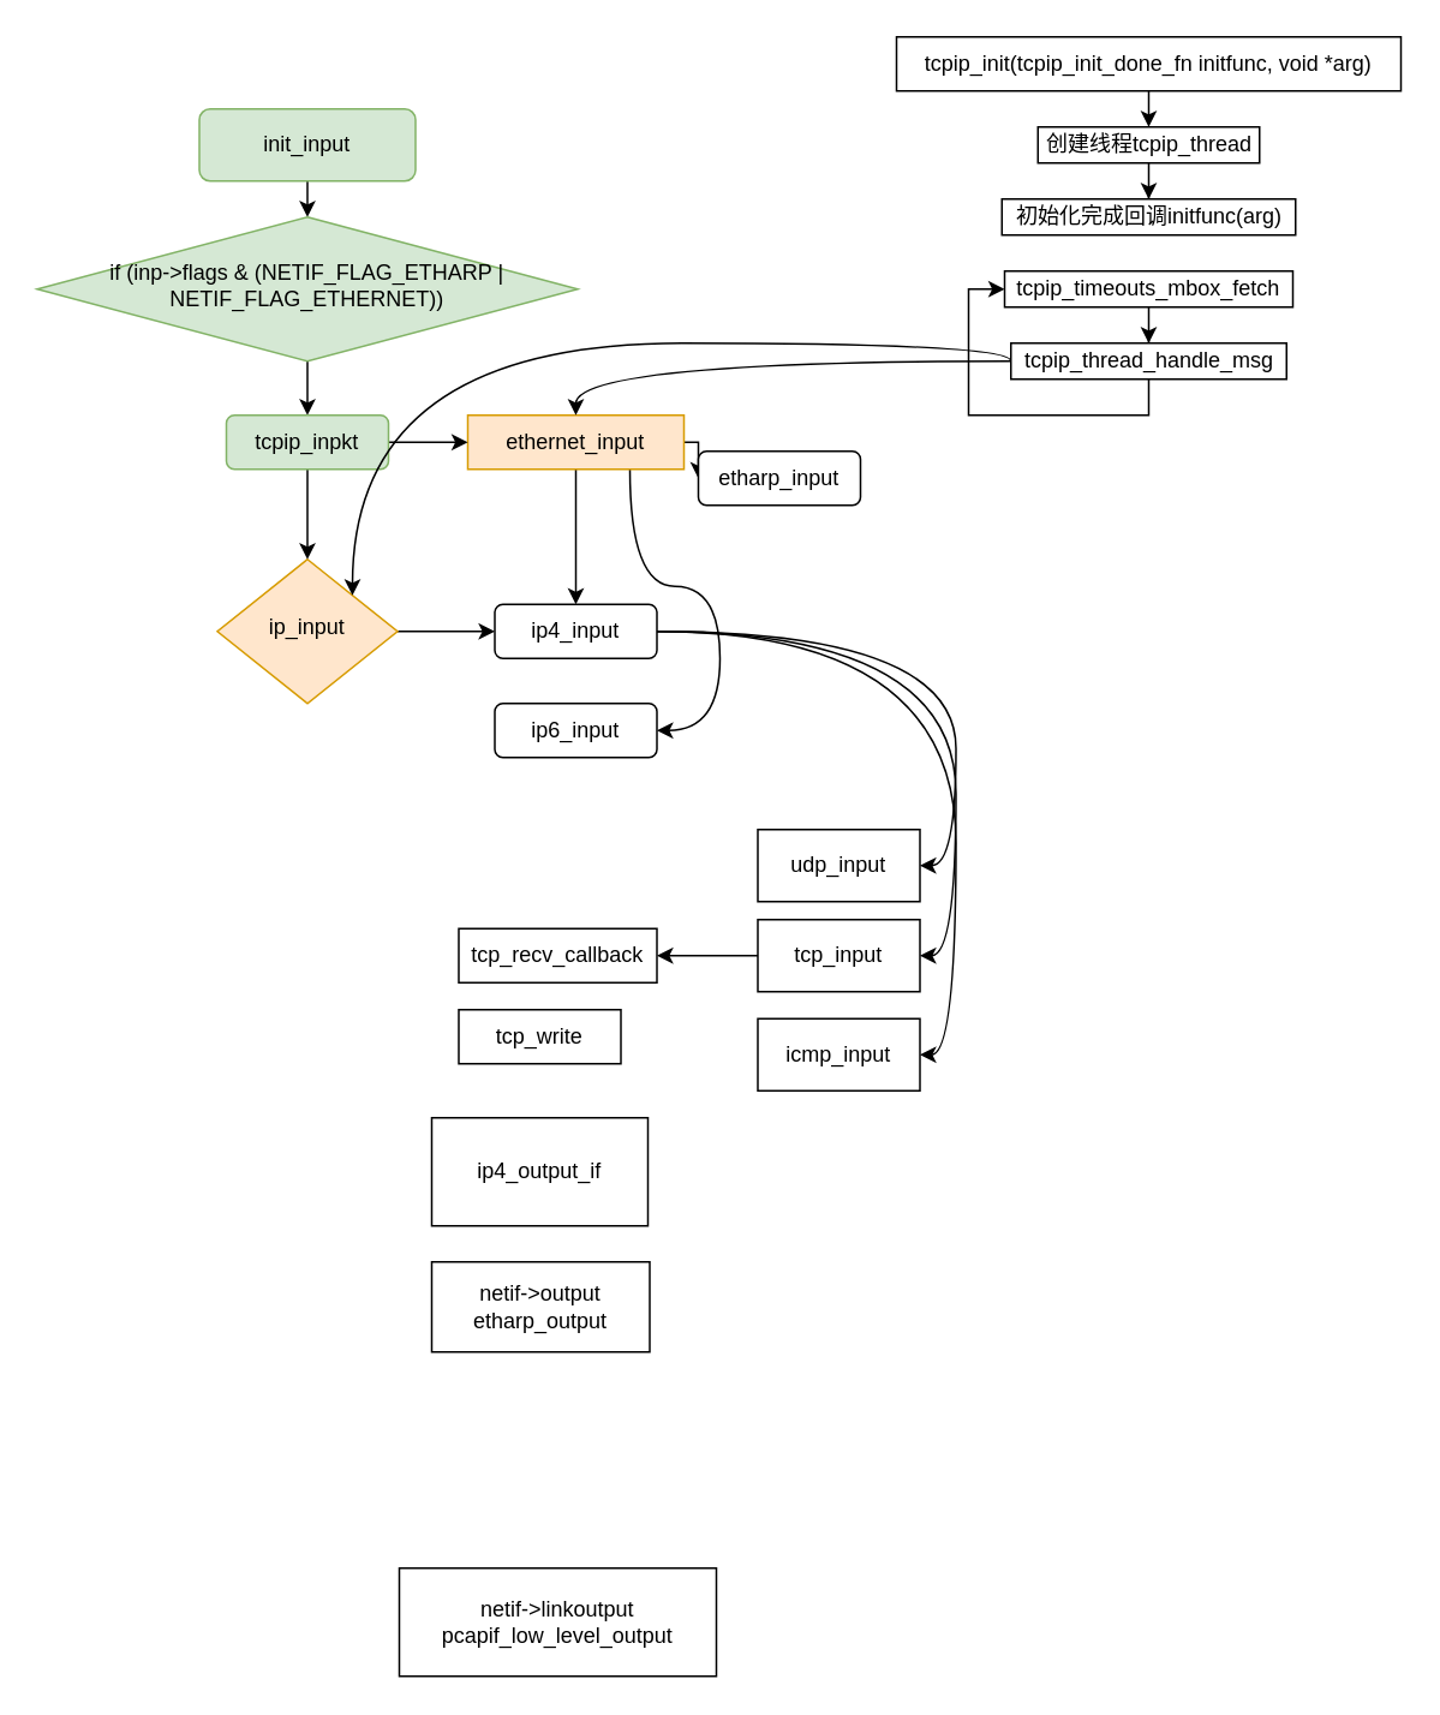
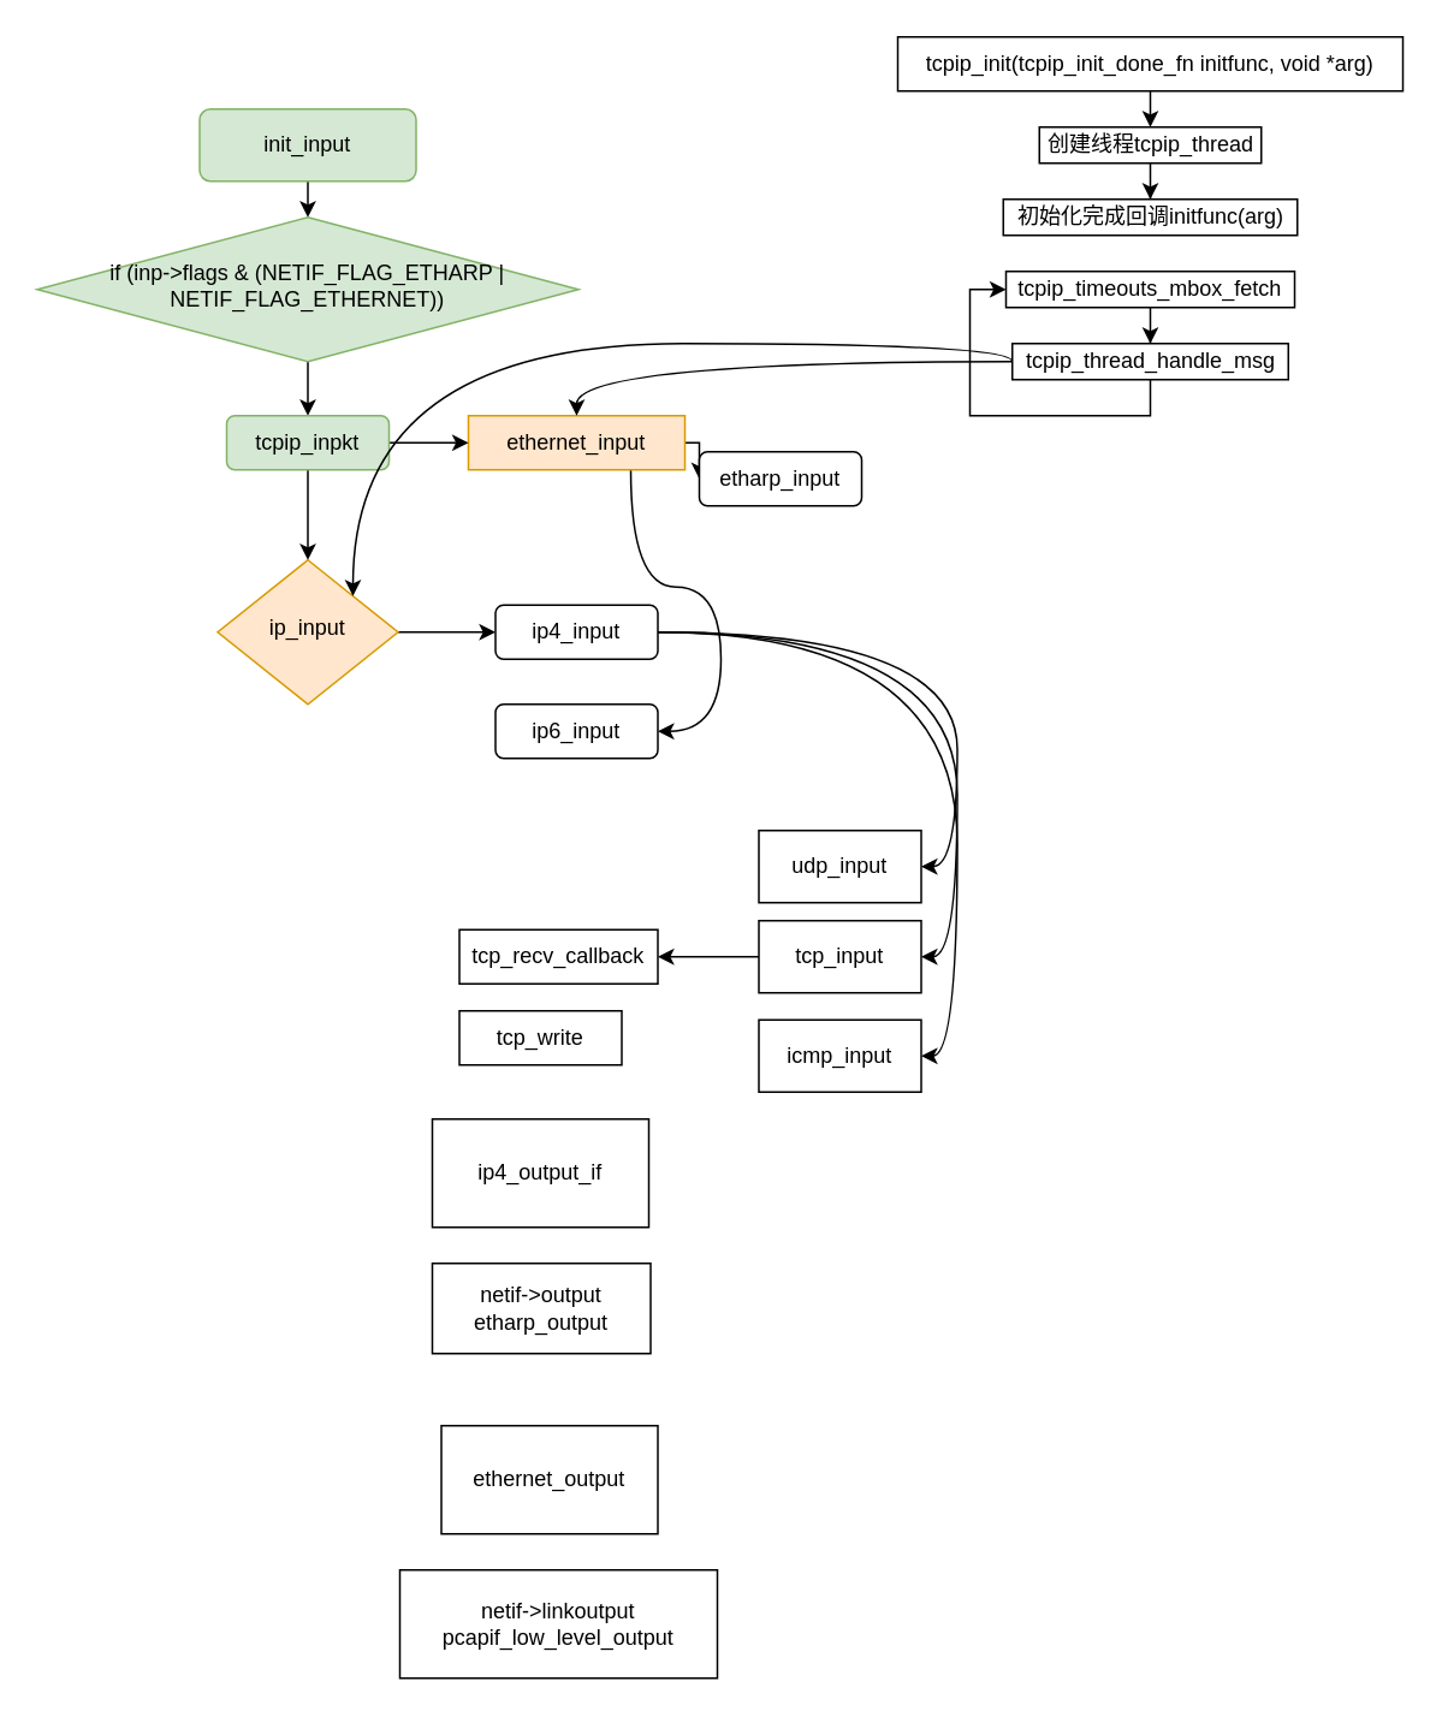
  <mxCell id="0" />
  <mxCell id="1" parent="0" />
  <mxCell id="2" style="edgeStyle=orthogonalEdgeStyle;rounded=0;orthogonalLoop=1;jettySize=auto;html=1;exitX=0.5;exitY=1;exitDx=0;exitDy=0;entryX=0.5;entryY=0;entryDx=0;entryDy=0;" parent="1" source="3" target="5" edge="1"><mxGeometry relative="1" as="geometry" /></mxCell>
  <mxCell id="3" value="init_input" style="rounded=1;whiteSpace=wrap;html=1;fontSize=12;glass=0;strokeWidth=1;shadow=0;fillColor=#d5e8d4;strokeColor=#82b366;" parent="1" vertex="1"><mxGeometry x="110" y="60" width="120" height="40" as="geometry" /></mxCell>
  <mxCell id="4" style="edgeStyle=orthogonalEdgeStyle;rounded=0;orthogonalLoop=1;jettySize=auto;html=1;exitX=0.5;exitY=1;exitDx=0;exitDy=0;entryX=0.5;entryY=0;entryDx=0;entryDy=0;" parent="1" source="5" target="20" edge="1"><mxGeometry relative="1" as="geometry" /></mxCell>
  <mxCell id="5" value="if (inp-&amp;gt;flags &amp;amp; (NETIF_FLAG_ETHARP | NETIF_FLAG_ETHERNET))" style="rhombus;whiteSpace=wrap;html=1;shadow=0;fontFamily=Helvetica;fontSize=12;align=center;strokeWidth=1;spacing=6;spacingTop=-4;fillColor=#d5e8d4;strokeColor=#82b366;" parent="1" vertex="1"><mxGeometry x="20" y="120" width="300" height="80" as="geometry" /></mxCell>
  <mxCell id="6" style="edgeStyle=orthogonalEdgeStyle;rounded=0;orthogonalLoop=1;jettySize=auto;html=1;exitX=1;exitY=0.5;exitDx=0;exitDy=0;entryX=0;entryY=0.5;entryDx=0;entryDy=0;" parent="1" source="9" target="16" edge="1"><mxGeometry relative="1" as="geometry" /></mxCell>
- <mxCell id="7" value="" style="edgeStyle=orthogonalEdgeStyle;rounded=0;orthogonalLoop=1;jettySize=auto;html=1;curved=1;" parent="1" source="9" target="15" edge="1"><mxGeometry relative="1" as="geometry" /></mxCell>
  <mxCell id="8" style="edgeStyle=orthogonalEdgeStyle;rounded=0;orthogonalLoop=1;jettySize=auto;html=1;exitX=0.75;exitY=1;exitDx=0;exitDy=0;entryX=1;entryY=0.5;entryDx=0;entryDy=0;curved=1;" parent="1" source="9" target="17" edge="1"><mxGeometry relative="1" as="geometry" /></mxCell>
  <mxCell id="9" value="ethernet_input" style="rounded=1;whiteSpace=wrap;html=1;fontSize=12;glass=0;strokeWidth=1;shadow=0;arcSize=0;fillColor=#ffe6cc;strokeColor=#d79b00;" parent="1" vertex="1"><mxGeometry x="259" y="230" width="120" height="30" as="geometry" /></mxCell>
  <mxCell id="10" style="edgeStyle=orthogonalEdgeStyle;rounded=0;orthogonalLoop=1;jettySize=auto;html=1;" parent="1" source="11" target="15" edge="1"><mxGeometry relative="1" as="geometry" /></mxCell>
  <mxCell id="11" value="ip_input" style="rhombus;whiteSpace=wrap;html=1;shadow=0;fontFamily=Helvetica;fontSize=12;align=center;strokeWidth=1;spacing=6;spacingTop=-4;fillColor=#ffe6cc;strokeColor=#d79b00;" parent="1" vertex="1"><mxGeometry x="120" y="310" width="100" height="80" as="geometry" /></mxCell>
  <mxCell id="12" style="edgeStyle=orthogonalEdgeStyle;rounded=0;orthogonalLoop=1;jettySize=auto;html=1;entryX=1;entryY=0.5;entryDx=0;entryDy=0;curved=1;exitX=1;exitY=0.5;exitDx=0;exitDy=0;" parent="1" source="15" target="21" edge="1"><mxGeometry relative="1" as="geometry" /></mxCell>
  <mxCell id="13" style="edgeStyle=orthogonalEdgeStyle;rounded=0;orthogonalLoop=1;jettySize=auto;html=1;exitX=1;exitY=0.5;exitDx=0;exitDy=0;entryX=1;entryY=0.5;entryDx=0;entryDy=0;curved=1;" parent="1" source="15" target="23" edge="1"><mxGeometry relative="1" as="geometry" /></mxCell>
  <mxCell id="14" style="edgeStyle=orthogonalEdgeStyle;rounded=0;orthogonalLoop=1;jettySize=auto;html=1;exitX=1;exitY=0.5;exitDx=0;exitDy=0;entryX=1;entryY=0.5;entryDx=0;entryDy=0;curved=1;" parent="1" source="15" target="24" edge="1"><mxGeometry relative="1" as="geometry" /></mxCell>
  <mxCell id="15" value="ip4_input" style="rounded=1;whiteSpace=wrap;html=1;" parent="1" vertex="1"><mxGeometry x="274" y="335" width="90" height="30" as="geometry" /></mxCell>
  <mxCell id="16" value="etharp_input" style="rounded=1;whiteSpace=wrap;html=1;" parent="1" vertex="1"><mxGeometry x="387" y="250" width="90" height="30" as="geometry" /></mxCell>
  <mxCell id="17" value="ip6_input" style="rounded=1;whiteSpace=wrap;html=1;" parent="1" vertex="1"><mxGeometry x="274" y="390" width="90" height="30" as="geometry" /></mxCell>
  <mxCell id="18" style="edgeStyle=orthogonalEdgeStyle;rounded=0;orthogonalLoop=1;jettySize=auto;html=1;exitX=1;exitY=0.5;exitDx=0;exitDy=0;entryX=0;entryY=0.5;entryDx=0;entryDy=0;" parent="1" source="20" target="9" edge="1"><mxGeometry relative="1" as="geometry" /></mxCell>
  <mxCell id="19" style="edgeStyle=orthogonalEdgeStyle;rounded=0;orthogonalLoop=1;jettySize=auto;html=1;exitX=0.5;exitY=1;exitDx=0;exitDy=0;entryX=0.5;entryY=0;entryDx=0;entryDy=0;" parent="1" source="20" target="11" edge="1"><mxGeometry relative="1" as="geometry" /></mxCell>
  <mxCell id="20" value="tcpip_inpkt" style="rounded=1;whiteSpace=wrap;html=1;fillColor=#d5e8d4;strokeColor=#82b366;" parent="1" vertex="1"><mxGeometry x="125" y="230" width="90" height="30" as="geometry" /></mxCell>
  <mxCell id="21" value="udp_input" style="rounded=0;whiteSpace=wrap;html=1;" parent="1" vertex="1"><mxGeometry x="420" y="460" width="90" height="40" as="geometry" /></mxCell>
  <mxCell id="22" style="edgeStyle=orthogonalEdgeStyle;rounded=0;orthogonalLoop=1;jettySize=auto;html=1;curved=1;" edge="1" parent="1" source="23" target="25"><mxGeometry relative="1" as="geometry" /></mxCell>
  <mxCell id="23" value="tcp_input" style="rounded=0;whiteSpace=wrap;html=1;" parent="1" vertex="1"><mxGeometry x="420" y="510" width="90" height="40" as="geometry" /></mxCell>
  <mxCell id="24" value="icmp_input" style="rounded=0;whiteSpace=wrap;html=1;" parent="1" vertex="1"><mxGeometry x="420" y="565" width="90" height="40" as="geometry" /></mxCell>
  <mxCell id="25" value="tcp_recv_callback" style="rounded=0;whiteSpace=wrap;html=1;" vertex="1" parent="1"><mxGeometry x="254" y="515" width="110" height="30" as="geometry" /></mxCell>
  <mxCell id="26" value="tcp_write" style="rounded=0;whiteSpace=wrap;html=1;" vertex="1" parent="1"><mxGeometry x="254" y="560" width="90" height="30" as="geometry" /></mxCell>
  <mxCell id="27" value="ip4_output_if" style="rounded=0;whiteSpace=wrap;html=1;" vertex="1" parent="1"><mxGeometry x="239" y="620" width="120" height="60" as="geometry" /></mxCell>
  <mxCell id="28" value="netif-&amp;gt;output&lt;br&gt;etharp_output" style="rounded=0;whiteSpace=wrap;html=1;" vertex="1" parent="1"><mxGeometry x="239" y="700" width="121" height="50" as="geometry" /></mxCell>
+ <mxCell id="29" value="ethernet_output" style="rounded=0;whiteSpace=wrap;html=1;" vertex="1" parent="1"><mxGeometry x="244" y="790" width="120" height="60" as="geometry" /></mxCell>
  <mxCell id="30" value="netif-&amp;gt;linkoutput&lt;br&gt;pcapif_low_level_output" style="rounded=0;whiteSpace=wrap;html=1;" vertex="1" parent="1"><mxGeometry x="221" y="870" width="176" height="60" as="geometry" /></mxCell>
  <mxCell id="31" style="edgeStyle=orthogonalEdgeStyle;rounded=0;orthogonalLoop=1;jettySize=auto;html=1;exitX=0.5;exitY=1;exitDx=0;exitDy=0;entryX=0.5;entryY=0;entryDx=0;entryDy=0;" edge="1" parent="1" source="32" target="34"><mxGeometry relative="1" as="geometry" /></mxCell>
  <mxCell id="32" value="tcpip_init(tcpip_init_done_fn initfunc, void *arg)" style="rounded=0;whiteSpace=wrap;html=1;" vertex="1" parent="1"><mxGeometry x="497" width="280" height="30" as="geometry" y="20" /></mxCell>
  <mxCell id="33" style="edgeStyle=orthogonalEdgeStyle;rounded=0;orthogonalLoop=1;jettySize=auto;html=1;exitX=0.5;exitY=1;exitDx=0;exitDy=0;" edge="1" parent="1" source="34" target="37"><mxGeometry relative="1" as="geometry" /></mxCell>
  <mxCell id="34" value="创建线程tcpip_thread" style="rounded=0;whiteSpace=wrap;html=1;" vertex="1" parent="1"><mxGeometry x="575.5" y="70" width="123" height="20" as="geometry" /></mxCell>
  <mxCell id="35" style="edgeStyle=orthogonalEdgeStyle;rounded=0;orthogonalLoop=1;jettySize=auto;html=1;exitX=0.5;exitY=1;exitDx=0;exitDy=0;" edge="1" parent="1" source="36" target="41"><mxGeometry relative="1" as="geometry" /></mxCell>
  <mxCell id="36" value="tcpip_timeouts_mbox_fetch" style="rounded=0;whiteSpace=wrap;html=1;" vertex="1" parent="1"><mxGeometry x="557" y="150" width="160" height="20" as="geometry" /></mxCell>
  <mxCell id="37" value="初始化完成回调initfunc(arg)" style="rounded=0;whiteSpace=wrap;html=1;" vertex="1" parent="1"><mxGeometry x="555.5" y="110" width="163" height="20" as="geometry" /></mxCell>
  <mxCell id="38" style="edgeStyle=orthogonalEdgeStyle;rounded=0;orthogonalLoop=1;jettySize=auto;html=1;exitX=0.5;exitY=1;exitDx=0;exitDy=0;entryX=0;entryY=0.5;entryDx=0;entryDy=0;" edge="1" parent="1" source="41" target="36"><mxGeometry relative="1" as="geometry" /></mxCell>
  <mxCell id="39" style="edgeStyle=orthogonalEdgeStyle;rounded=0;orthogonalLoop=1;jettySize=auto;html=1;exitX=0;exitY=0.5;exitDx=0;exitDy=0;entryX=0.5;entryY=0;entryDx=0;entryDy=0;curved=1;" edge="1" parent="1" source="41" target="9"><mxGeometry relative="1" as="geometry" /></mxCell>
  <mxCell id="40" style="edgeStyle=orthogonalEdgeStyle;rounded=0;orthogonalLoop=1;jettySize=auto;html=1;exitX=0;exitY=0.5;exitDx=0;exitDy=0;entryX=1;entryY=0;entryDx=0;entryDy=0;curved=1;" edge="1" parent="1" source="41" target="11"><mxGeometry relative="1" as="geometry"><Array as="points"><mxPoint x="561" y="190" /><mxPoint x="195" y="190" /></Array></mxGeometry></mxCell>
  <mxCell id="41" value="tcpip_thread_handle_msg" style="rounded=0;whiteSpace=wrap;html=1;" vertex="1" parent="1"><mxGeometry x="560.5" y="190" width="153" height="20" as="geometry" /></mxCell>
